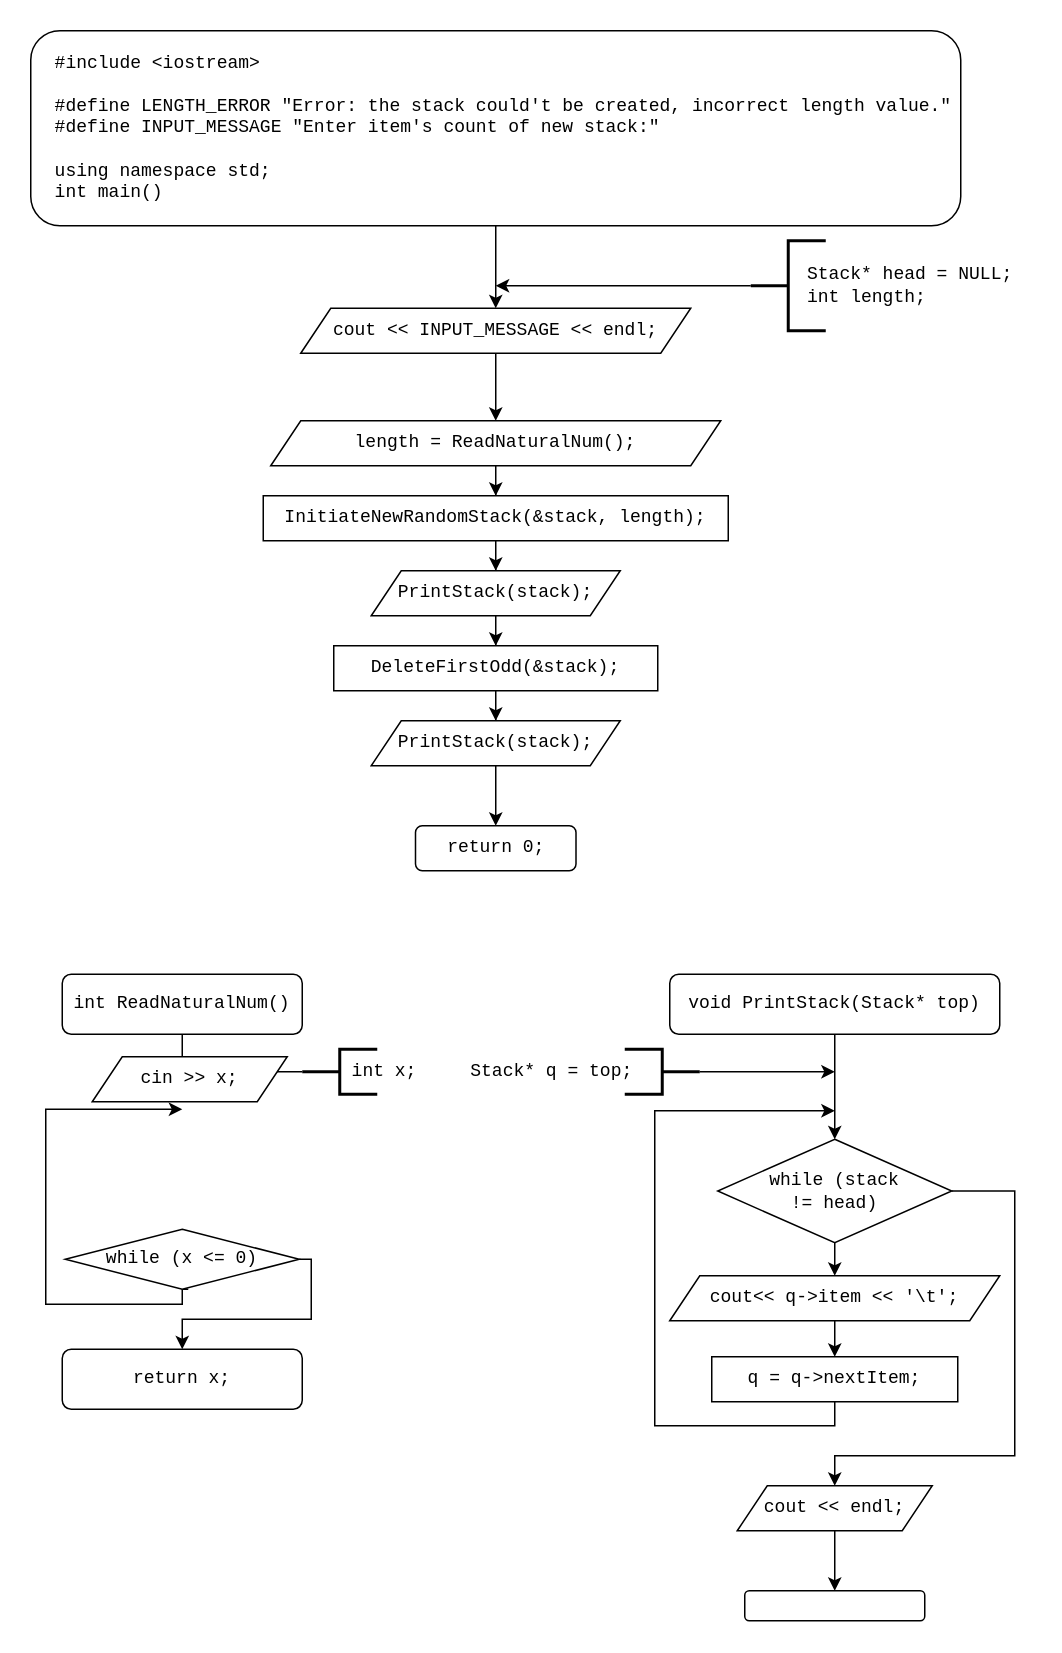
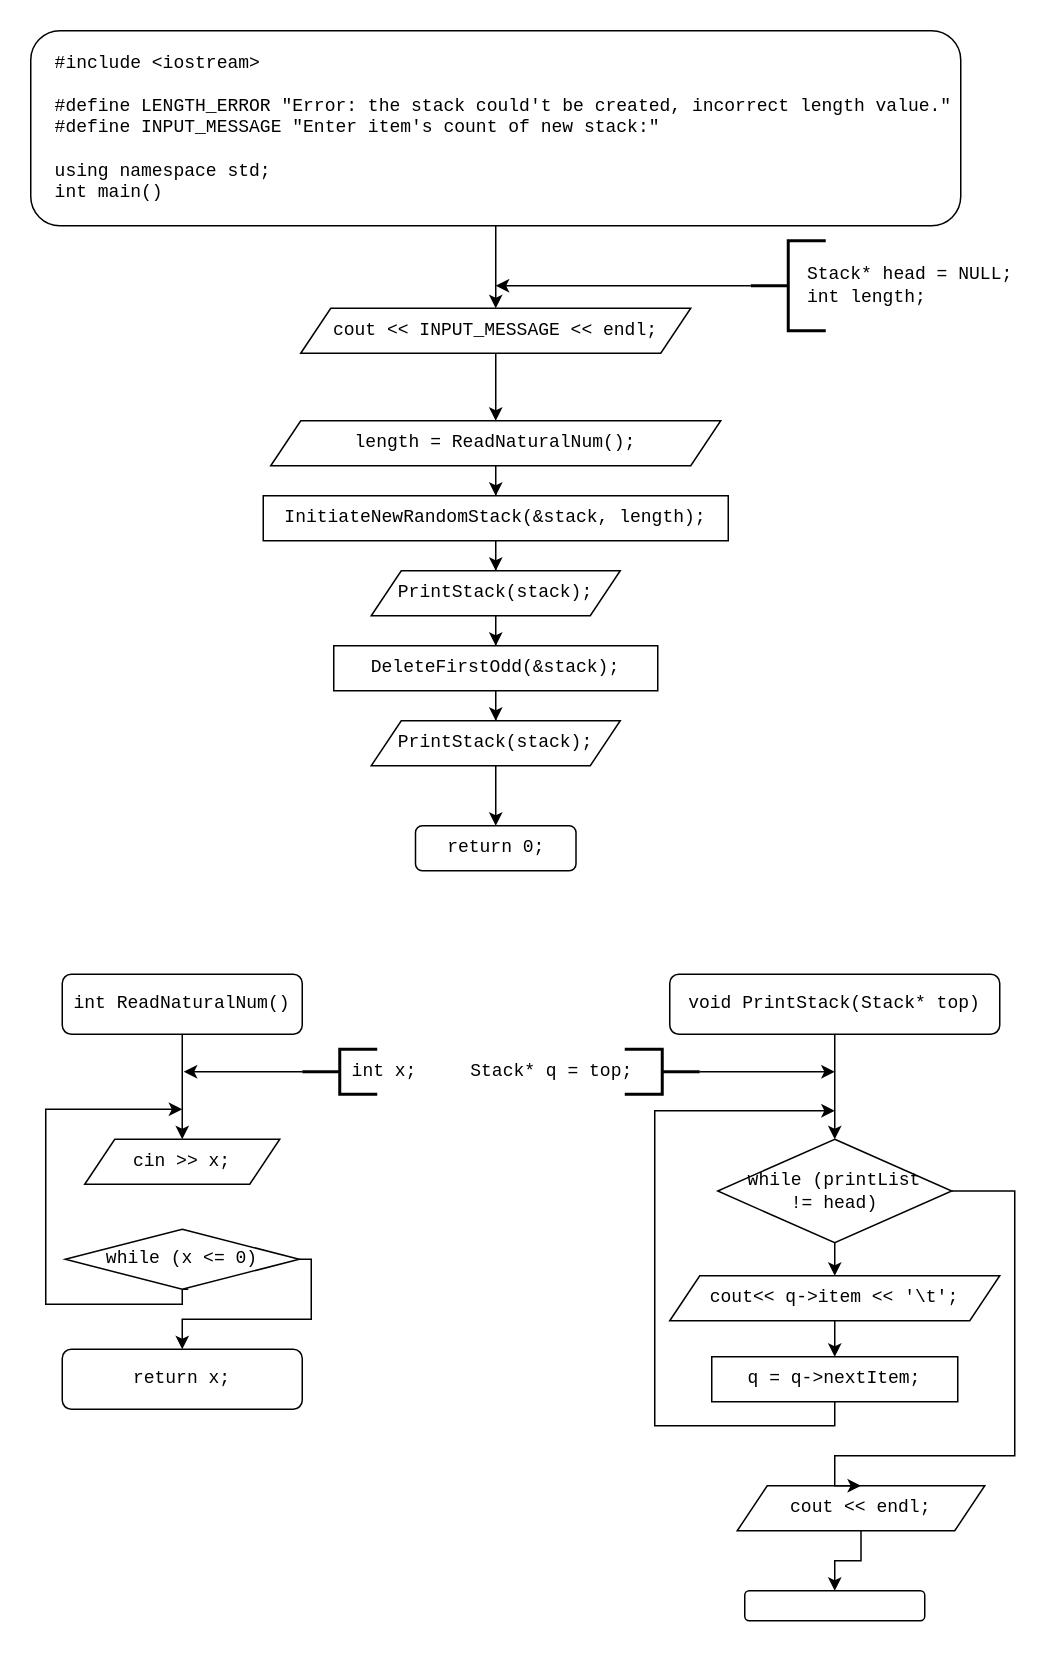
  <mxCell id="0" />
  <mxCell id="1" parent="0" />
  <mxCell id="2" style="edgeStyle=orthogonalEdgeStyle;rounded=0;orthogonalLoop=1;jettySize=auto;html=1;entryX=0.5;entryY=0;entryDx=0;entryDy=0;fontFamily=Courier New;" edge="1" parent="1" source="3" target="5"><mxGeometry relative="1" as="geometry" /></mxCell>
  <mxCell id="3" value="&lt;div&gt;&amp;nbsp; #include &amp;lt;iostream&amp;gt;&lt;/div&gt;&lt;div&gt;&amp;nbsp;&amp;nbsp;&lt;/div&gt;&lt;div&gt;&amp;nbsp; #define LENGTH_ERROR &quot;Error: the stack could't be created, incorrect length value.&quot;&lt;/div&gt;&lt;div&gt;&amp;nbsp; #define INPUT_MESSAGE &quot;Enter item's count of new stack:&quot;&lt;/div&gt;&lt;div&gt;&amp;nbsp;&amp;nbsp;&lt;/div&gt;&lt;div&gt;&amp;nbsp; using namespace std;&lt;/div&gt;&lt;div&gt;&amp;nbsp; int main()&lt;/div&gt;" style="rounded=1;whiteSpace=wrap;html=1;fontFamily=Courier New;align=left;" vertex="1" parent="1"><mxGeometry x="20" y="20" width="620" height="130" as="geometry" /></mxCell>
  <mxCell id="4" style="edgeStyle=orthogonalEdgeStyle;rounded=0;orthogonalLoop=1;jettySize=auto;html=1;entryX=0.5;entryY=0;entryDx=0;entryDy=0;fontFamily=Courier New;" edge="1" parent="1" source="5" target="7"><mxGeometry relative="1" as="geometry" /></mxCell>
  <mxCell id="5" value="cout &amp;lt;&amp;lt; INPUT_MESSAGE &amp;lt;&amp;lt; endl;" style="shape=parallelogram;perimeter=parallelogramPerimeter;whiteSpace=wrap;html=1;fixedSize=1;fontFamily=Courier New;align=center;" vertex="1" parent="1"><mxGeometry x="200" y="205" width="260" height="30" as="geometry" /></mxCell>
  <mxCell id="6" style="edgeStyle=orthogonalEdgeStyle;rounded=0;orthogonalLoop=1;jettySize=auto;html=1;entryX=0.5;entryY=0;entryDx=0;entryDy=0;fontFamily=Courier New;" edge="1" parent="1" source="7" target="9"><mxGeometry relative="1" as="geometry" /></mxCell>
  <mxCell id="7" value="length = ReadNaturalNum();" style="shape=parallelogram;perimeter=parallelogramPerimeter;whiteSpace=wrap;html=1;fixedSize=1;fontFamily=Courier New;align=center;" vertex="1" parent="1"><mxGeometry x="180" y="280" width="300" height="30" as="geometry" /></mxCell>
  <mxCell id="8" style="edgeStyle=orthogonalEdgeStyle;rounded=0;orthogonalLoop=1;jettySize=auto;html=1;entryX=0.5;entryY=0;entryDx=0;entryDy=0;fontFamily=Courier New;" edge="1" parent="1" source="9" target="11"><mxGeometry relative="1" as="geometry" /></mxCell>
  <mxCell id="9" value="InitiateNewRandomStack(&amp;amp;stack, length);" style="rounded=0;whiteSpace=wrap;html=1;fontFamily=Courier New;align=center;" vertex="1" parent="1"><mxGeometry x="175" y="330" width="310" height="30" as="geometry" /></mxCell>
  <mxCell id="10" style="edgeStyle=orthogonalEdgeStyle;rounded=0;orthogonalLoop=1;jettySize=auto;html=1;fontFamily=Courier New;entryX=0.5;entryY=0;entryDx=0;entryDy=0;" edge="1" parent="1" source="11" target="15"><mxGeometry relative="1" as="geometry"><mxPoint x="330" y="430" as="targetPoint" /></mxGeometry></mxCell>
  <mxCell id="11" value="PrintStack(stack);" style="shape=parallelogram;perimeter=parallelogramPerimeter;whiteSpace=wrap;html=1;fixedSize=1;fontFamily=Courier New;align=center;" vertex="1" parent="1"><mxGeometry x="247" y="380" width="166" height="30" as="geometry" /></mxCell>
  <mxCell id="12" style="edgeStyle=orthogonalEdgeStyle;rounded=0;orthogonalLoop=1;jettySize=auto;html=1;fontFamily=Courier New;" edge="1" parent="1" source="13"><mxGeometry relative="1" as="geometry"><mxPoint x="330" y="190" as="targetPoint" /></mxGeometry></mxCell>
  <mxCell id="13" value="" style="strokeWidth=2;html=1;shape=mxgraph.flowchart.annotation_2;align=left;labelPosition=right;pointerEvents=1;fontFamily=Courier New;" vertex="1" parent="1"><mxGeometry x="500" y="160" width="50" height="60" as="geometry" /></mxCell>
  <mxCell id="14" style="edgeStyle=orthogonalEdgeStyle;rounded=0;orthogonalLoop=1;jettySize=auto;html=1;fontFamily=Courier New;" edge="1" parent="1" source="15" target="17"><mxGeometry relative="1" as="geometry" /></mxCell>
  <mxCell id="15" value="DeleteFirstOdd(&amp;amp;stack);" style="rounded=0;whiteSpace=wrap;html=1;fontFamily=Courier New;align=center;" vertex="1" parent="1"><mxGeometry x="222" y="430" width="216" height="30" as="geometry" /></mxCell>
  <mxCell id="16" style="edgeStyle=orthogonalEdgeStyle;rounded=0;orthogonalLoop=1;jettySize=auto;html=1;entryX=0.5;entryY=0;entryDx=0;entryDy=0;" edge="1" parent="1" source="17" target="18"><mxGeometry relative="1" as="geometry" /></mxCell>
  <mxCell id="17" value="PrintStack(stack);" style="shape=parallelogram;perimeter=parallelogramPerimeter;whiteSpace=wrap;html=1;fixedSize=1;fontFamily=Courier New;align=center;" vertex="1" parent="1"><mxGeometry x="247" y="480" width="166" height="30" as="geometry" /></mxCell>
  <mxCell id="18" value="return 0;" style="rounded=1;whiteSpace=wrap;html=1;fontFamily=Courier New;align=center;" vertex="1" parent="1"><mxGeometry x="276.5" y="550" width="107" height="30" as="geometry" /></mxCell>
  <mxCell id="19" value="Stack* head = NULL;&lt;br&gt;int length;" style="text;html=1;strokeColor=none;fillColor=none;align=left;verticalAlign=middle;whiteSpace=wrap;rounded=0;fontFamily=Courier New;" vertex="1" parent="1"><mxGeometry x="536" y="160" width="150" height="60" as="geometry" /></mxCell>
  <mxCell id="20" style="edgeStyle=orthogonalEdgeStyle;rounded=0;orthogonalLoop=1;jettySize=auto;html=1;fontFamily=Courier New;entryX=0.5;entryY=0;entryDx=0;entryDy=0;" edge="1" parent="1" source="21" target="25"><mxGeometry relative="1" as="geometry"><mxPoint x="121" y="759" as="targetPoint" /></mxGeometry></mxCell>
  <mxCell id="21" value="int ReadNaturalNum()" style="rounded=1;whiteSpace=wrap;html=1;fontFamily=Courier New;" vertex="1" parent="1"><mxGeometry x="41" y="649" width="160" height="40" as="geometry" /></mxCell>
  <mxCell id="22" style="edgeStyle=orthogonalEdgeStyle;rounded=0;orthogonalLoop=1;jettySize=auto;html=1;fontFamily=Courier New;exitX=0;exitY=0.5;exitDx=0;exitDy=0;exitPerimeter=0;" edge="1" parent="1" source="23"><mxGeometry relative="1" as="geometry"><mxPoint x="122" y="714" as="targetPoint" /><mxPoint x="196" y="714" as="sourcePoint" /></mxGeometry></mxCell>
  <mxCell id="23" value="" style="strokeWidth=2;html=1;shape=mxgraph.flowchart.annotation_2;align=left;labelPosition=right;pointerEvents=1;fontFamily=Courier New;" vertex="1" parent="1"><mxGeometry x="201" y="699" width="50" height="30" as="geometry" /></mxCell>
  <mxCell id="24" value="int x;" style="text;html=1;strokeColor=none;fillColor=none;align=center;verticalAlign=middle;whiteSpace=wrap;rounded=0;fontFamily=Courier New;" vertex="1" parent="1"><mxGeometry x="225.5" y="704" width="60" height="20" as="geometry" /></mxCell>
- <mxCell id="25" value="cin &amp;gt;&amp;gt; x;" style="shape=parallelogram;perimeter=parallelogramPerimeter;whiteSpace=wrap;html=1;fixedSize=1;fontFamily=Courier New;" vertex="1" parent="1"><mxGeometry x="61" y="704" width="130" height="30" as="geometry" /></mxCell>
+ <mxCell id="25" value="cin &amp;gt;&amp;gt; x;" style="shape=parallelogram;perimeter=parallelogramPerimeter;whiteSpace=wrap;html=1;fixedSize=1;fontFamily=Courier New;" vertex="1" parent="1"><mxGeometry x="56" y="759" width="130" height="30" as="geometry" /></mxCell>
  <mxCell id="26" style="edgeStyle=orthogonalEdgeStyle;rounded=0;orthogonalLoop=1;jettySize=auto;html=1;fontFamily=Courier New;" edge="1" parent="1"><mxGeometry relative="1" as="geometry"><mxPoint x="121" y="739" as="targetPoint" /><mxPoint x="125" y="859" as="sourcePoint" /><Array as="points"><mxPoint x="121" y="859" /><mxPoint x="121" y="869" /><mxPoint x="30" y="869" /><mxPoint x="30" y="739" /></Array></mxGeometry></mxCell>
  <mxCell id="27" style="edgeStyle=orthogonalEdgeStyle;rounded=0;orthogonalLoop=1;jettySize=auto;html=1;fontFamily=Courier New;" edge="1" parent="1" source="28"><mxGeometry relative="1" as="geometry"><mxPoint x="121" y="899" as="targetPoint" /><Array as="points"><mxPoint x="207" y="839" /><mxPoint x="207" y="879" /><mxPoint x="121" y="879" /></Array></mxGeometry></mxCell>
  <mxCell id="28" value="while (x &amp;lt;= 0)" style="rhombus;whiteSpace=wrap;html=1;fontFamily=Courier New;" vertex="1" parent="1"><mxGeometry x="43" y="819" width="156" height="40" as="geometry" /></mxCell>
  <mxCell id="29" value="return x;" style="rounded=1;whiteSpace=wrap;html=1;fontFamily=Courier New;" vertex="1" parent="1"><mxGeometry x="41" y="899" width="160" height="40" as="geometry" /></mxCell>
  <mxCell id="30" style="edgeStyle=orthogonalEdgeStyle;rounded=0;orthogonalLoop=1;jettySize=auto;html=1;fontFamily=Courier New;entryX=0.5;entryY=0;entryDx=0;entryDy=0;" edge="1" parent="1" source="31"><mxGeometry relative="1" as="geometry"><mxPoint x="556" y="759" as="targetPoint" /></mxGeometry></mxCell>
  <mxCell id="31" value="void PrintStack(Stack* top)" style="rounded=1;whiteSpace=wrap;html=1;fontFamily=Courier New;" vertex="1" parent="1"><mxGeometry x="446" y="649" width="220" height="40" as="geometry" /></mxCell>
  <mxCell id="32" style="edgeStyle=orthogonalEdgeStyle;rounded=0;orthogonalLoop=1;jettySize=auto;html=1;fontFamily=Courier New;" edge="1" parent="1" source="33"><mxGeometry relative="1" as="geometry"><mxPoint x="556" y="714" as="targetPoint" /></mxGeometry></mxCell>
  <mxCell id="33" value="" style="strokeWidth=2;html=1;shape=mxgraph.flowchart.annotation_2;align=left;labelPosition=right;pointerEvents=1;fontFamily=Courier New;rotation=-180;" vertex="1" parent="1"><mxGeometry x="416" y="699" width="50" height="30" as="geometry" /></mxCell>
  <mxCell id="34" value="Stack* q = top;" style="text;html=1;strokeColor=none;fillColor=none;align=center;verticalAlign=middle;whiteSpace=wrap;rounded=0;fontFamily=Courier New;" vertex="1" parent="1"><mxGeometry x="285.5" y="704" width="162.5" height="20" as="geometry" /></mxCell>
  <mxCell id="35" style="edgeStyle=orthogonalEdgeStyle;rounded=0;orthogonalLoop=1;jettySize=auto;html=1;entryX=0.5;entryY=0;entryDx=0;entryDy=0;fontFamily=Courier New;" edge="1" parent="1" source="36" target="37"><mxGeometry relative="1" as="geometry" /></mxCell>
- <mxCell id="36" value="cout &amp;lt;&amp;lt; endl;" style="shape=parallelogram;perimeter=parallelogramPerimeter;whiteSpace=wrap;html=1;fixedSize=1;fontFamily=Courier New;" vertex="1" parent="1"><mxGeometry x="491" y="990" width="130" height="30" as="geometry" /></mxCell>
+ <mxCell id="36" value="cout &amp;lt;&amp;lt; endl;" style="shape=parallelogram;perimeter=parallelogramPerimeter;whiteSpace=wrap;html=1;fixedSize=1;fontFamily=Courier New;" vertex="1" parent="1"><mxGeometry x="491" y="990" width="165" height="30" as="geometry" /></mxCell>
  <mxCell id="37" value="" style="rounded=1;whiteSpace=wrap;html=1;fontFamily=Courier New;align=left;" vertex="1" parent="1"><mxGeometry x="496" y="1060" width="120" height="20" as="geometry" /></mxCell>
  <mxCell id="38" style="edgeStyle=orthogonalEdgeStyle;rounded=0;orthogonalLoop=1;jettySize=auto;html=1;entryX=0.5;entryY=0;entryDx=0;entryDy=0;" edge="1" parent="1" source="40" target="42"><mxGeometry relative="1" as="geometry" /></mxCell>
  <mxCell id="39" style="edgeStyle=orthogonalEdgeStyle;rounded=0;orthogonalLoop=1;jettySize=auto;html=1;entryX=0.5;entryY=0;entryDx=0;entryDy=0;" edge="1" parent="1" source="40" target="36"><mxGeometry relative="1" as="geometry"><mxPoint x="676" y="970" as="targetPoint" /><Array as="points"><mxPoint x="676" y="794" /><mxPoint x="676" y="970" /><mxPoint x="556" y="970" /></Array></mxGeometry></mxCell>
- <mxCell id="40" value="while (stack&lt;br&gt;!= head)" style="rhombus;whiteSpace=wrap;html=1;fontFamily=Courier New;" vertex="1" parent="1"><mxGeometry x="478" y="759" width="156" height="69" as="geometry" /></mxCell>
+ <mxCell id="40" value="while (printList&lt;br&gt;!= head)" style="rhombus;whiteSpace=wrap;html=1;fontFamily=Courier New;" vertex="1" parent="1"><mxGeometry x="478" y="759" width="156" height="69" as="geometry" /></mxCell>
  <mxCell id="41" style="edgeStyle=orthogonalEdgeStyle;rounded=0;orthogonalLoop=1;jettySize=auto;html=1;entryX=0.5;entryY=0;entryDx=0;entryDy=0;" edge="1" parent="1" source="42" target="44"><mxGeometry relative="1" as="geometry" /></mxCell>
  <mxCell id="42" value="cout&amp;lt;&amp;lt; q-&amp;gt;item &amp;lt;&amp;lt; '\t';" style="shape=parallelogram;perimeter=parallelogramPerimeter;whiteSpace=wrap;html=1;fixedSize=1;fontFamily=Courier New;" vertex="1" parent="1"><mxGeometry x="446" y="850" width="220" height="30" as="geometry" /></mxCell>
  <mxCell id="43" style="edgeStyle=orthogonalEdgeStyle;rounded=0;orthogonalLoop=1;jettySize=auto;html=1;" edge="1" parent="1" source="44"><mxGeometry relative="1" as="geometry"><mxPoint x="556" y="740" as="targetPoint" /><Array as="points"><mxPoint x="556" y="950" /><mxPoint x="436" y="950" /><mxPoint x="436" y="740" /></Array></mxGeometry></mxCell>
  <mxCell id="44" value="q = q-&amp;gt;nextItem;" style="rounded=0;whiteSpace=wrap;html=1;fontFamily=Courier New;align=center;" vertex="1" parent="1"><mxGeometry x="474" y="904" width="164" height="30" as="geometry" /></mxCell>
